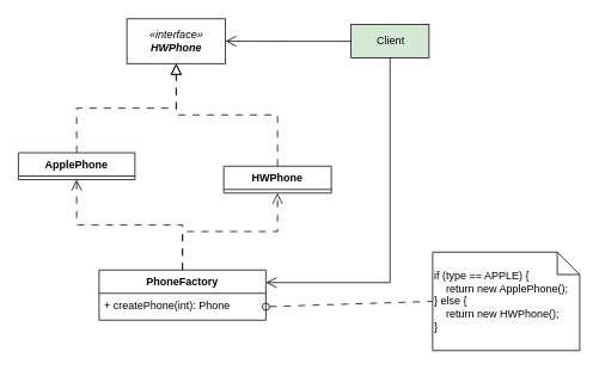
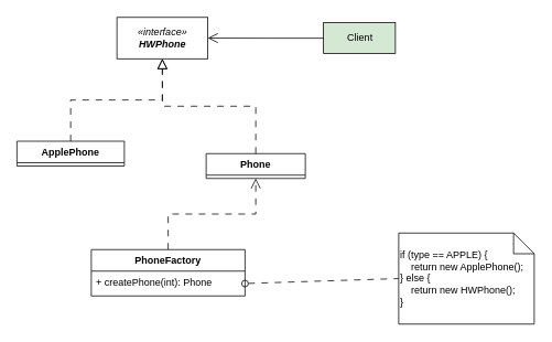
  <mxCell id="0" />
  <mxCell id="1" parent="0" />
  <mxCell id="2" value="" style="endArrow=open;endFill=1;endSize=10;html=1;rounded=0;dashed=1;dashPattern=8 8;hachureGap=4;fontFamily=Architects Daughter;fontSource=https%3A%2F%2Ffonts.googleapis.com%2Fcss%3Ffamily%3DArchitects%2BDaughter;fontSize=16;exitX=0.5;exitY=0;exitDx=0;exitDy=0;entryX=0.5;entryY=1;entryDx=0;entryDy=0;labelBackgroundColor=none;fontColor=default;edgeStyle=orthogonalEdgeStyle;" parent="1" source="12" target="9" edge="1"><mxGeometry width="160" relative="1" as="geometry"><mxPoint x="204" y="289" as="sourcePoint" /><mxPoint x="319" y="221" as="targetPoint" /></mxGeometry></mxCell>
- <mxCell id="3" value="" style="endArrow=open;endFill=1;endSize=10;html=1;rounded=0;dashed=1;dashPattern=8 8;hachureGap=4;fontFamily=Architects Daughter;fontSource=https%3A%2F%2Ffonts.googleapis.com%2Fcss%3Ffamily%3DArchitects%2BDaughter;fontSize=16;exitX=0.5;exitY=0;exitDx=0;exitDy=0;entryX=0.5;entryY=1;entryDx=0;entryDy=0;labelBackgroundColor=none;fontColor=default;edgeStyle=orthogonalEdgeStyle;" parent="1" source="12" target="8" edge="1"><mxGeometry width="160" relative="1" as="geometry"><mxPoint x="204" y="289" as="sourcePoint" /><mxPoint x="85" y="221" as="targetPoint" /></mxGeometry></mxCell>
  <mxCell id="4" value="" style="html=1;verticalAlign=bottom;labelBackgroundColor=none;startArrow=oval;startFill=0;startSize=8;endArrow=none;rounded=0;entryX=0;entryY=0.5;entryDx=0;entryDy=0;entryPerimeter=0;dashed=1;dashPattern=8 8;exitX=1;exitY=0.5;exitDx=0;exitDy=0;" parent="1" source="13" target="5" edge="1"><mxGeometry x="-0.055" y="19" relative="1" as="geometry"><mxPoint x="386" y="345.883" as="sourcePoint" /><mxPoint x="462" y="349" as="targetPoint" /><mxPoint x="-1" as="offset" /></mxGeometry></mxCell>
  <mxCell id="5" value="&lt;div&gt;if (type == APPLE) {&lt;/div&gt;&lt;div&gt;&amp;nbsp; &amp;nbsp; return new ApplePhone();&lt;/div&gt;&lt;div&gt;&lt;span style=&quot;&quot;&gt;  &lt;/span&gt;} else {&lt;/div&gt;&lt;div&gt;&lt;span style=&quot;&quot;&gt;&lt;/span&gt;&amp;nbsp; &amp;nbsp; return new HWPhone();&lt;/div&gt;&lt;div&gt;&lt;span style=&quot;&quot;&gt;  &lt;/span&gt;}&lt;/div&gt;" style="shape=note2;boundedLbl=1;whiteSpace=wrap;html=1;size=25;verticalAlign=middle;align=left;labelPosition=center;verticalLabelPosition=middle;" parent="1" vertex="1"><mxGeometry x="482" y="281" width="164" height="110" as="geometry" /></mxCell>
  <mxCell id="6" value="Client" style="html=1;fillColor=#d5e8d4;" parent="1" vertex="1"><mxGeometry x="391" y="26.75" width="87" height="37.25" as="geometry" /></mxCell>
  <mxCell id="7" value="&lt;i&gt;«interface»&lt;/i&gt;&lt;br&gt;&lt;b&gt;&lt;i&gt;HWPhone&lt;/i&gt;&lt;/b&gt;" style="html=1;" parent="1" vertex="1"><mxGeometry x="141" y="20.37" width="110" height="50" as="geometry" /></mxCell>
  <mxCell id="8" value="ApplePhone" style="swimlane;fontStyle=1;align=center;verticalAlign=top;childLayout=stackLayout;horizontal=1;startSize=26;horizontalStack=0;resizeParent=1;resizeParentMax=0;resizeLast=0;collapsible=1;marginBottom=0;" parent="1" vertex="1"><mxGeometry x="20" y="170" width="130" height="30" as="geometry" /></mxCell>
- <mxCell id="9" value="HWPhone" style="swimlane;fontStyle=1;align=center;verticalAlign=top;childLayout=stackLayout;horizontal=1;startSize=26;horizontalStack=0;resizeParent=1;resizeParentMax=0;resizeLast=0;collapsible=1;marginBottom=0;" parent="1" vertex="1"><mxGeometry x="249" y="185" width="120" height="30" as="geometry" /></mxCell>
+ <mxCell id="9" value="Phone" style="swimlane;fontStyle=1;align=center;verticalAlign=top;childLayout=stackLayout;horizontal=1;startSize=26;horizontalStack=0;resizeParent=1;resizeParentMax=0;resizeLast=0;collapsible=1;marginBottom=0;" parent="1" vertex="1"><mxGeometry x="249" y="185" width="120" height="30" as="geometry" /></mxCell>
  <mxCell id="10" value="" style="endArrow=block;dashed=1;endFill=0;endSize=10;html=1;rounded=0;exitX=0.5;exitY=0;exitDx=0;exitDy=0;entryX=0.5;entryY=1;entryDx=0;entryDy=0;dashPattern=8 8;edgeStyle=orthogonalEdgeStyle;elbow=vertical;" parent="1" source="8" target="7" edge="1"><mxGeometry width="160" relative="1" as="geometry"><mxPoint x="117" y="109.37" as="sourcePoint" /><mxPoint x="195.5" y="45.37" as="targetPoint" /></mxGeometry></mxCell>
  <mxCell id="11" value="" style="endArrow=block;dashed=1;endFill=0;endSize=10;html=1;rounded=0;exitX=0.5;exitY=0;exitDx=0;exitDy=0;entryX=0.5;entryY=1;entryDx=0;entryDy=0;dashPattern=8 8;edgeStyle=orthogonalEdgeStyle;elbow=vertical;" parent="1" source="9" target="7" edge="1"><mxGeometry width="160" relative="1" as="geometry"><mxPoint x="279" y="109.37" as="sourcePoint" /><mxPoint x="195.5" y="45.37" as="targetPoint" /></mxGeometry></mxCell>
  <mxCell id="12" value="PhoneFactory" style="swimlane;fontStyle=1;align=center;verticalAlign=top;childLayout=stackLayout;horizontal=1;startSize=26;horizontalStack=0;resizeParent=1;resizeParentMax=0;resizeLast=0;collapsible=1;marginBottom=0;" parent="1" vertex="1"><mxGeometry x="110" y="301" width="186" height="56" as="geometry" /></mxCell>
  <mxCell id="13" value="+ createPhone(int): Phone" style="text;strokeColor=none;fillColor=none;align=left;verticalAlign=top;spacingLeft=4;spacingRight=4;overflow=hidden;rotatable=0;points=[[0,0.5],[1,0.5]];portConstraint=eastwest;" parent="12" vertex="1"><mxGeometry y="26" width="186" height="30" as="geometry" /></mxCell>
  <mxCell id="14" value="" style="endArrow=open;endFill=1;endSize=10;html=1;rounded=0;hachureGap=4;fontFamily=Architects Daughter;fontSource=https%3A%2F%2Ffonts.googleapis.com%2Fcss%3Ffamily%3DArchitects%2BDaughter;fontSize=16;labelBackgroundColor=none;fontColor=default;edgeStyle=orthogonalEdgeStyle;entryX=1;entryY=0.5;entryDx=0;entryDy=0;" parent="1" source="6" target="7" edge="1"><mxGeometry width="160" relative="1" as="geometry"><mxPoint x="213" y="311" as="sourcePoint" /><mxPoint x="245" y="39" as="targetPoint" /></mxGeometry></mxCell>
- <mxCell id="15" value="" style="endArrow=open;endFill=1;endSize=10;html=1;rounded=0;hachureGap=4;fontFamily=Architects Daughter;fontSource=https%3A%2F%2Ffonts.googleapis.com%2Fcss%3Ffamily%3DArchitects%2BDaughter;fontSize=16;labelBackgroundColor=none;fontColor=default;edgeStyle=orthogonalEdgeStyle;exitX=0.5;exitY=1;exitDx=0;exitDy=0;entryX=1;entryY=0.25;entryDx=0;entryDy=0;" parent="1" source="6" target="12" edge="1"><mxGeometry width="160" relative="1" as="geometry"><mxPoint x="401" y="56" as="sourcePoint" /><mxPoint x="257" y="56" as="targetPoint" /></mxGeometry></mxCell>
